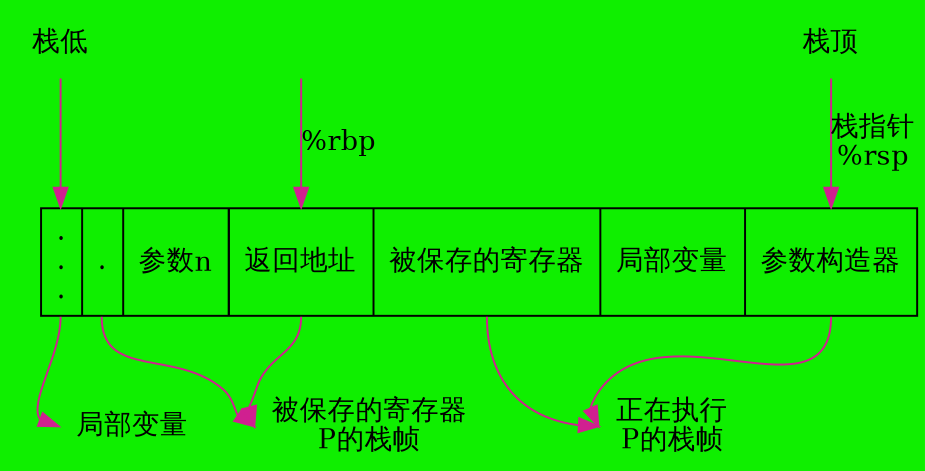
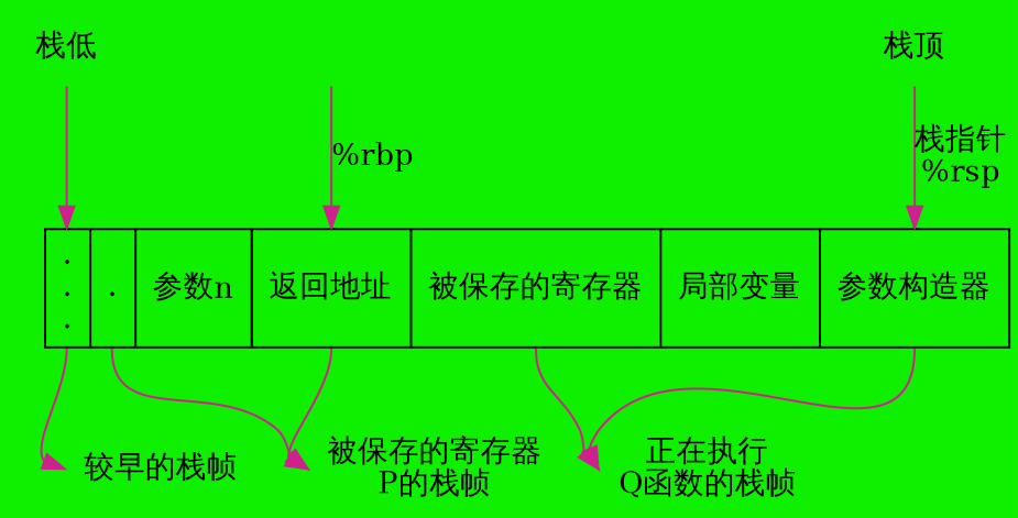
  digraph {
    bgcolor="#0fef00"
    rankdir=TB
    node [shape=plaintext]
    edge [color=violetred headport=w penwidth=1]
    n1 [label="栈低"]
    n2 [label="<f1>.\n.\n.|<f2>.|<f3>参数n|\n  <f4>...|<f5>返回地址|<f6>\n被保存的寄存器\n\n|<f7>局部变量|<f8>参数构造器" shape=record]
    n3 [label="栈顶"]
    rbp [style=invis shape=""]
-   n5 [label="局部变量"]
+   n5 [label="较早的栈帧"]
    n6 [label="被保存的寄存器\nP的栈帧"]
-   n7 [label="正在执行\nP的栈帧"]
+   n7 [label="正在执行\nQ函数的栈帧"]
    subgraph sub_1 {
      n1
      n2
      n3
      rbp
      n5
      n6
      n7
    }
    n1 -> n2 [headport=f1]
    n2 -> n5 [tailport=f1]
    n2 -> n6 [tailport=f2]
    n2 -> n6 [tailport=f5]
    n2 -> n7 [tailport=f6]
    n2 -> n7 [tailport=f8]
    n3 -> n2 [headport=f8 label="栈指针\n%rsp"]
    rbp -> n2 [headport=f5 label="%rbp"]
  }
